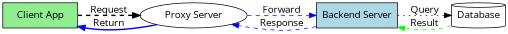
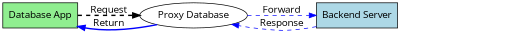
  digraph {
    fontname="Open Sans"
    rankdir=LR
    node [fontname="Open Sans" shape=box]
    edge [fontname="Open Sans" style=dashed color=blue]
-   n1 [fillcolor=lightgreen label="Client App" style=filled]
-   n2 [label="Proxy Server" shape=ellipse]
+   n1 [fillcolor=lightgreen label="Database App" style=filled]
+   n2 [label="Proxy Database" shape=ellipse]
    n3 [fillcolor=lightblue label="Backend Server" style=filled]
-   n4 [label=Database shape=cylinder]
    n1 -> n2 [label=Request penwidth=2 color=""]
    n2 -> n1 [label=Return penwidth=2 style=""]
    n2 -> n3 [label=Forward]
    n3 -> n2 [label=Response]
-   n3 -> n4 [label=Query style=dotted color=""]
-   n4 -> n3 [color=green label=Result]
  }
